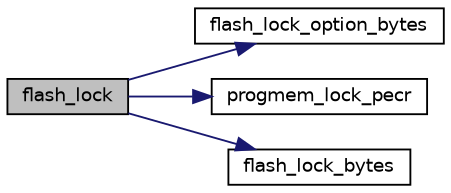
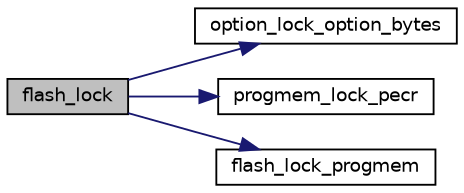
  digraph {
    rankdir=LR
    node [color=black fillcolor=white fontname=Helvetica fontsize=10 shape=record style=filled]
    edge [color=midnightblue fontname=Helvetica fontsize=10 labelfontname=Helvetica labelfontsize=10 style=solid]
    n1 [fillcolor=grey75 fontcolor=black height=0.2 label=flash_lock width=0.4]
-   n2 [height=0.2 label=flash_lock_option_bytes width=0.4]
+   n2 [height=0.2 label=option_lock_option_bytes width=0.4]
    n3 [height=0.2 label=progmem_lock_pecr width=0.4]
-   n4 [height=0.2 label=flash_lock_bytes width=0.4]
+   n4 [height=0.2 label=flash_lock_progmem width=0.4]
    n1 -> n2
    n1 -> n3
    n1 -> n4
  }
